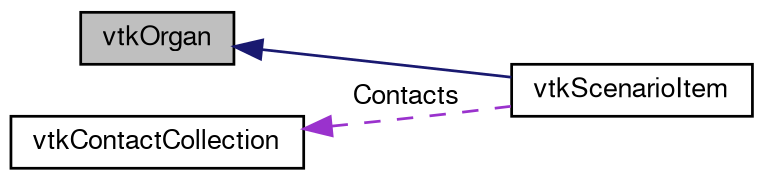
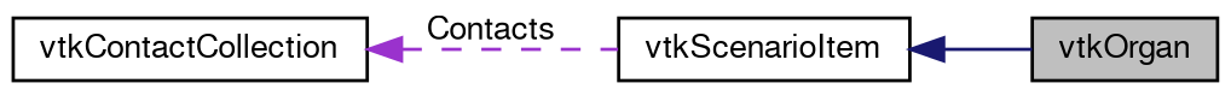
  digraph {
    rankdir=LR
    node [color=black fontname=FreeSans fontsize=10 shape=record]
    edge [dir=back fontname=FreeSans fontsize=10 labelfontname=FreeSans labelfontsize=10]
    n1 [fillcolor=grey75 fontcolor=black height=0.2 label=vtkOrgan style=filled width=0.4]
    n2 [height=0.2 label=vtkScenarioItem width=0.4]
    n3 [height=0.2 label=vtkContactCollection width=0.4]
-   n1 -> n2 [color=midnightblue style=solid]
+   n2 -> n1 [color=midnightblue style=solid]
    n3 -> n2 [color=darkorchid3 label=Contacts style=dashed]
  }
